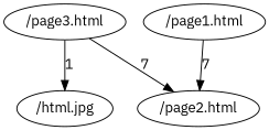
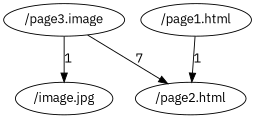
  digraph {
    fontname="IBM Plex Sans"
    node [fontname="IBM Plex Sans"]
    edge [fontname="IBM Plex Sans"]
-   n1 [label="/html.jpg"]
+   n1 [label="/image.jpg"]
    n2 [label="/page1.html"]
    n3 [label="/page2.html"]
-   n4 [label="/page3.html"]
-   n2 -> n3 [label=7]
+   n4 [label="/page3.image"]
+   n2 -> n3 [label=1]
    n4 -> n1 [label=1]
    n4 -> n3 [label=7]
  }
